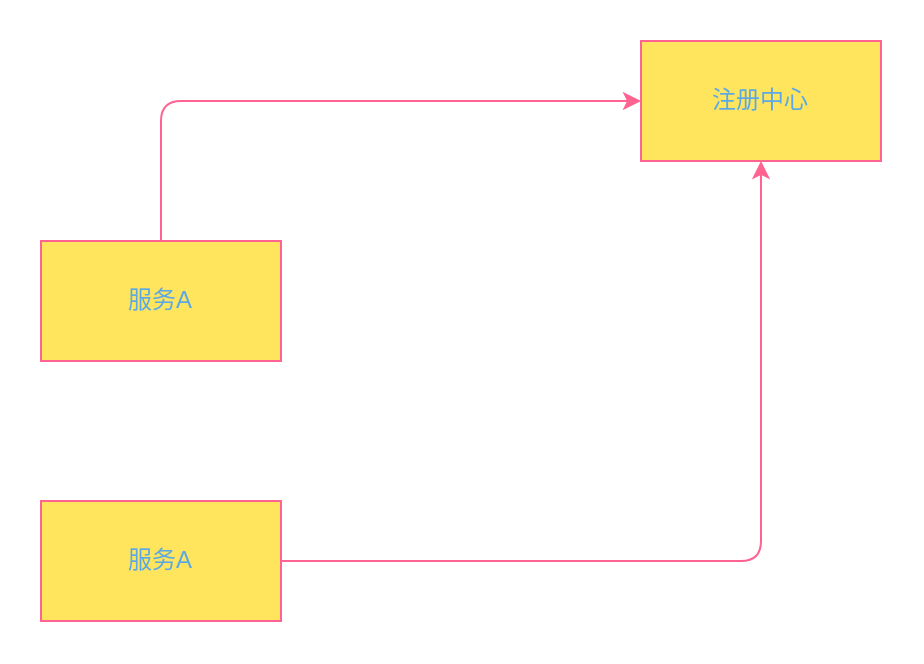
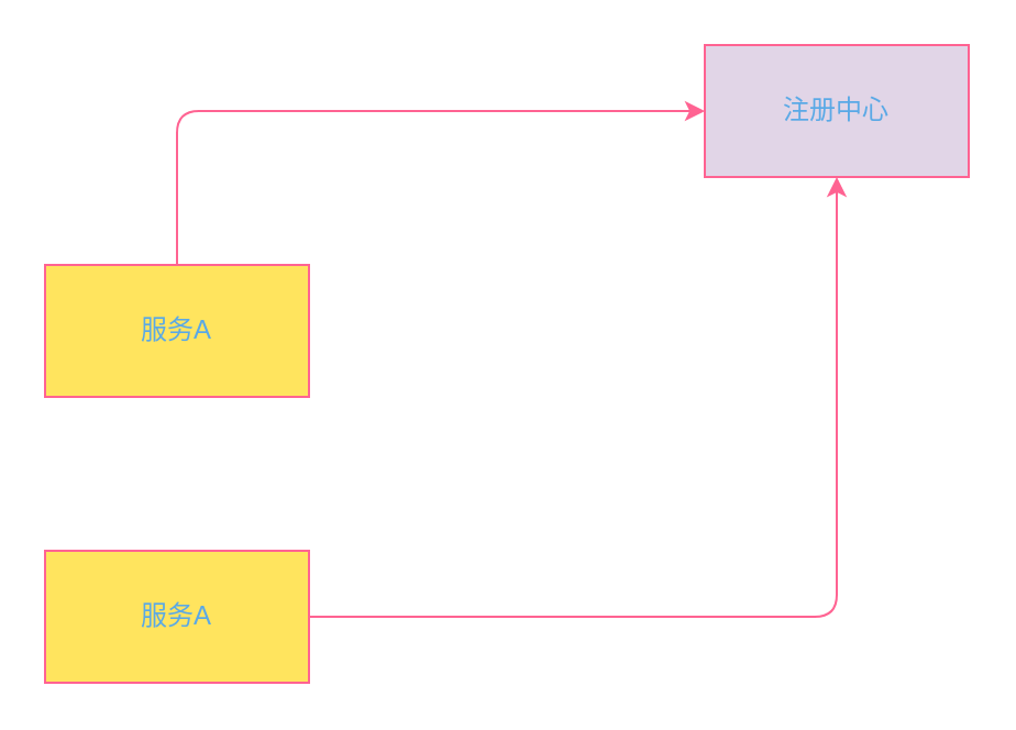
  <mxCell id="0" />
  <mxCell id="1" parent="0" />
  <mxCell id="2" style="edgeStyle=orthogonalEdgeStyle;curved=0;rounded=1;sketch=0;orthogonalLoop=1;jettySize=auto;html=1;exitX=0.5;exitY=0;exitDx=0;exitDy=0;entryX=0;entryY=0.5;entryDx=0;entryDy=0;strokeColor=#FF6392;fillColor=#FFE45E;fontColor=#5AA9E6;" edge="1" parent="1" source="3" target="6"><mxGeometry relative="1" as="geometry" /></mxCell>
  <mxCell id="3" value="服务A" style="rounded=0;whiteSpace=wrap;html=1;sketch=0;strokeColor=#FF6392;fillColor=#FFE45E;fontColor=#5AA9E6;" vertex="1" parent="1"><mxGeometry x="20" y="120" width="120" height="60" as="geometry" /></mxCell>
  <mxCell id="4" style="edgeStyle=orthogonalEdgeStyle;curved=0;rounded=1;sketch=0;orthogonalLoop=1;jettySize=auto;html=1;exitX=1;exitY=0.5;exitDx=0;exitDy=0;entryX=0.5;entryY=1;entryDx=0;entryDy=0;strokeColor=#FF6392;fillColor=#FFE45E;fontColor=#5AA9E6;" edge="1" parent="1" source="5" target="6"><mxGeometry relative="1" as="geometry" /></mxCell>
  <mxCell id="5" value="服务A" style="rounded=0;whiteSpace=wrap;html=1;sketch=0;strokeColor=#FF6392;fillColor=#FFE45E;fontColor=#5AA9E6;" vertex="1" parent="1"><mxGeometry x="20" y="250" width="120" height="60" as="geometry" /></mxCell>
- <mxCell id="6" value="注册中心" style="rounded=0;whiteSpace=wrap;html=1;sketch=0;strokeColor=#FF6392;fillColor=#FFE45E;fontColor=#5AA9E6;" vertex="1" parent="1"><mxGeometry x="320" y="20" width="120" height="60" as="geometry" /></mxCell>
+ <mxCell id="6" value="注册中心" style="rounded=0;whiteSpace=wrap;html=1;sketch=0;strokeColor=#FF6392;fillColor=#e1d5e7;fontColor=#5AA9E6;" vertex="1" parent="1"><mxGeometry x="320" y="20" width="120" height="60" as="geometry" /></mxCell>
